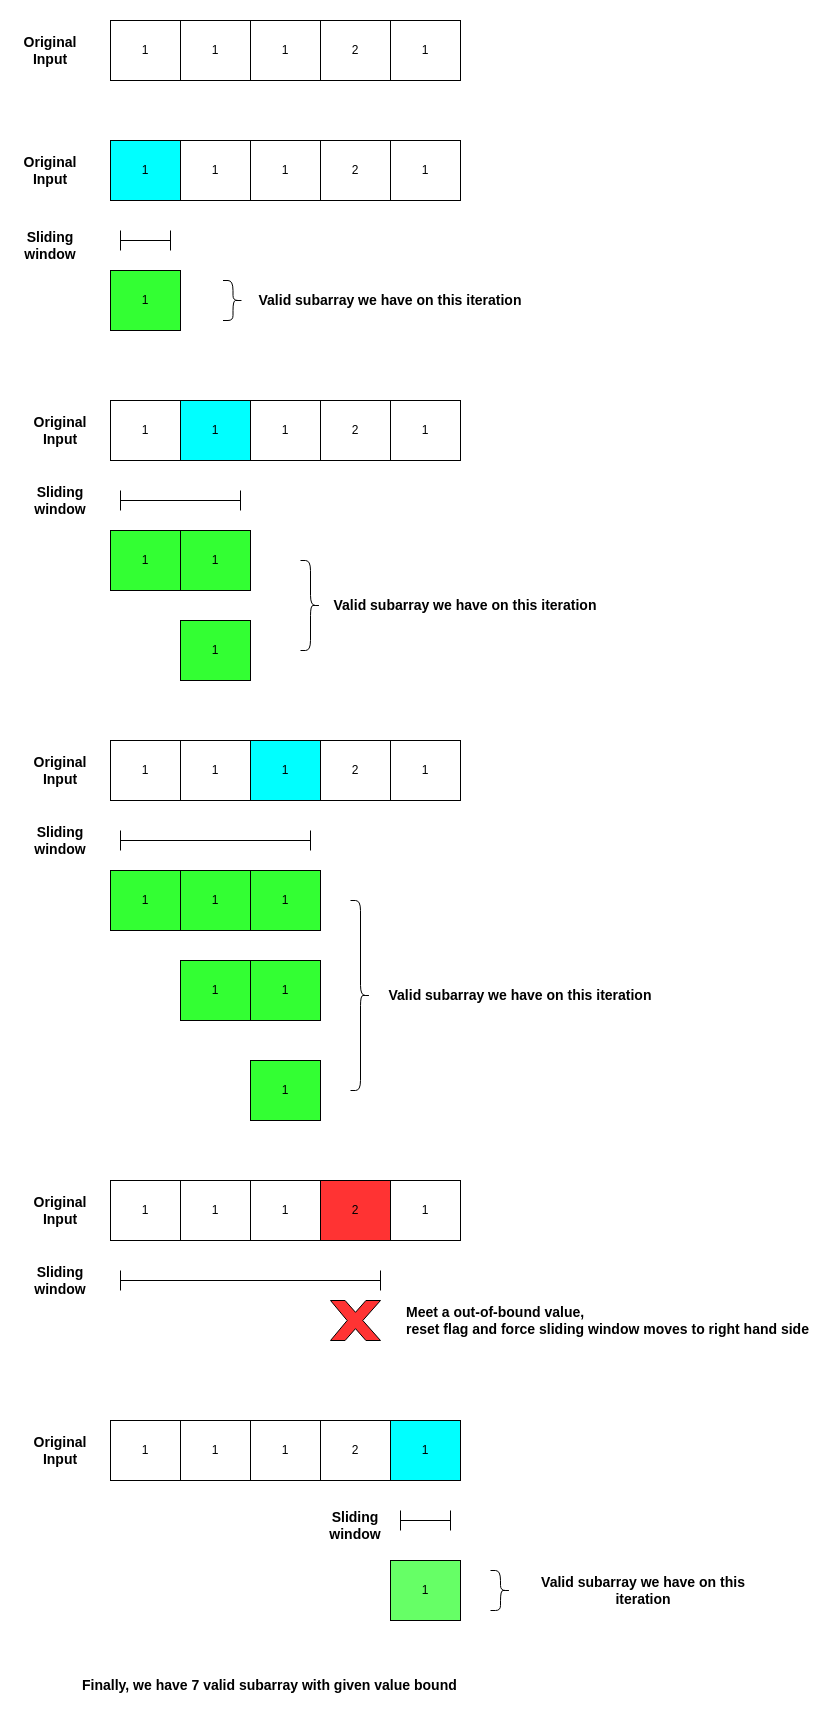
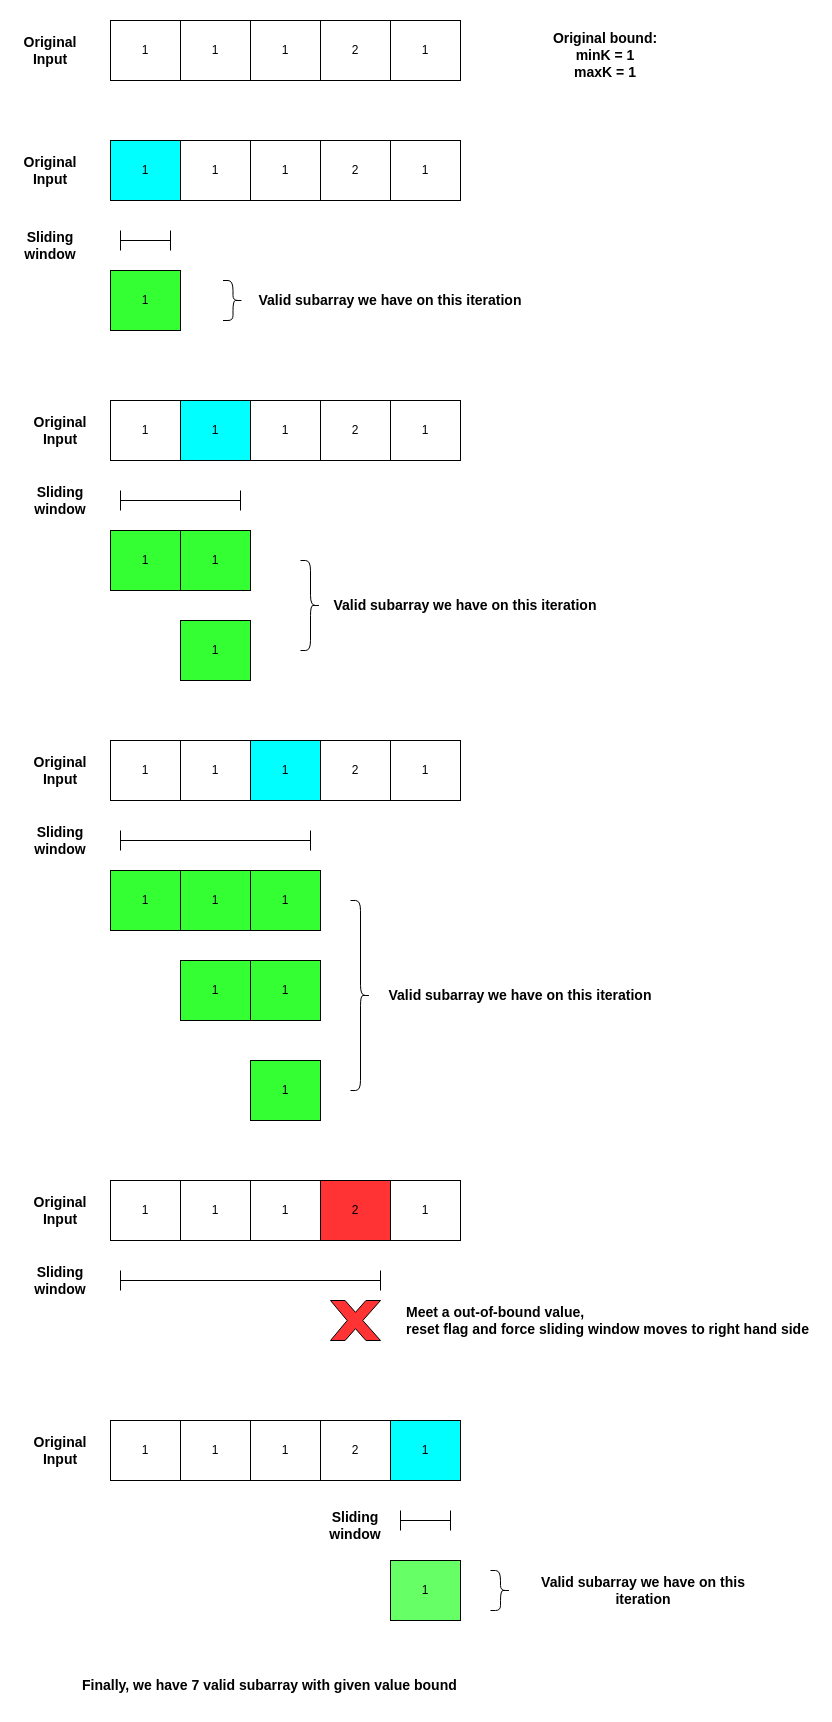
  <mxCell id="0" />
  <mxCell id="1" parent="0" />
  <mxCell id="2" value="1" style="rounded=0;whiteSpace=wrap;html=1;" vertex="1" parent="1"><mxGeometry x="110" y="20" width="70" height="60" as="geometry" /></mxCell>
  <mxCell id="3" value="1" style="rounded=0;whiteSpace=wrap;html=1;" vertex="1" parent="1"><mxGeometry x="180" y="20" width="70" height="60" as="geometry" /></mxCell>
  <mxCell id="4" value="1" style="rounded=0;whiteSpace=wrap;html=1;" vertex="1" parent="1"><mxGeometry x="250" y="20" width="70" height="60" as="geometry" /></mxCell>
  <mxCell id="5" value="2" style="rounded=0;whiteSpace=wrap;html=1;" vertex="1" parent="1"><mxGeometry x="320" y="20" width="70" height="60" as="geometry" /></mxCell>
  <mxCell id="6" value="1" style="rounded=0;whiteSpace=wrap;html=1;" vertex="1" parent="1"><mxGeometry x="390" y="20" width="70" height="60" as="geometry" /></mxCell>
  <mxCell id="7" value="1" style="rounded=0;whiteSpace=wrap;html=1;fillColor=#00FFFF;" vertex="1" parent="1"><mxGeometry x="110" y="140" width="70" height="60" as="geometry" /></mxCell>
  <mxCell id="8" value="1" style="rounded=0;whiteSpace=wrap;html=1;" vertex="1" parent="1"><mxGeometry x="180" y="140" width="70" height="60" as="geometry" /></mxCell>
  <mxCell id="9" value="1" style="rounded=0;whiteSpace=wrap;html=1;" vertex="1" parent="1"><mxGeometry x="250" y="140" width="70" height="60" as="geometry" /></mxCell>
  <mxCell id="10" value="2" style="rounded=0;whiteSpace=wrap;html=1;" vertex="1" parent="1"><mxGeometry x="320" y="140" width="70" height="60" as="geometry" /></mxCell>
  <mxCell id="11" value="1" style="rounded=0;whiteSpace=wrap;html=1;" vertex="1" parent="1"><mxGeometry x="390" y="140" width="70" height="60" as="geometry" /></mxCell>
  <mxCell id="12" value="" style="shape=crossbar;whiteSpace=wrap;html=1;rounded=1;" vertex="1" parent="1"><mxGeometry x="120" y="230" width="50" height="20" as="geometry" /></mxCell>
  <mxCell id="13" value="1" style="rounded=0;whiteSpace=wrap;html=1;fillColor=#33FF33;" vertex="1" parent="1"><mxGeometry x="110" y="270" width="70" height="60" as="geometry" /></mxCell>
  <mxCell id="14" value="1" style="rounded=0;whiteSpace=wrap;html=1;" vertex="1" parent="1"><mxGeometry x="110" y="400" width="70" height="60" as="geometry" /></mxCell>
  <mxCell id="15" value="1" style="rounded=0;whiteSpace=wrap;html=1;fillColor=#00FFFF;" vertex="1" parent="1"><mxGeometry x="180" y="400" width="70" height="60" as="geometry" /></mxCell>
  <mxCell id="16" value="1" style="rounded=0;whiteSpace=wrap;html=1;" vertex="1" parent="1"><mxGeometry x="250" y="400" width="70" height="60" as="geometry" /></mxCell>
  <mxCell id="17" value="2" style="rounded=0;whiteSpace=wrap;html=1;" vertex="1" parent="1"><mxGeometry x="320" y="400" width="70" height="60" as="geometry" /></mxCell>
  <mxCell id="18" value="1" style="rounded=0;whiteSpace=wrap;html=1;" vertex="1" parent="1"><mxGeometry x="390" y="400" width="70" height="60" as="geometry" /></mxCell>
  <mxCell id="19" value="" style="shape=crossbar;whiteSpace=wrap;html=1;rounded=1;" vertex="1" parent="1"><mxGeometry x="120" y="490" width="120" height="20" as="geometry" /></mxCell>
  <mxCell id="20" value="1" style="rounded=0;whiteSpace=wrap;html=1;fillColor=#33FF33;" vertex="1" parent="1"><mxGeometry x="110" y="530" width="70" height="60" as="geometry" /></mxCell>
  <mxCell id="21" value="1" style="rounded=0;whiteSpace=wrap;html=1;fillColor=#33FF33;" vertex="1" parent="1"><mxGeometry x="180" y="530" width="70" height="60" as="geometry" /></mxCell>
  <mxCell id="22" value="1" style="rounded=0;whiteSpace=wrap;html=1;fillColor=#33FF33;" vertex="1" parent="1"><mxGeometry x="180" y="620" width="70" height="60" as="geometry" /></mxCell>
  <mxCell id="23" value="1" style="rounded=0;whiteSpace=wrap;html=1;" vertex="1" parent="1"><mxGeometry x="110" y="740" width="70" height="60" as="geometry" /></mxCell>
  <mxCell id="24" value="1" style="rounded=0;whiteSpace=wrap;html=1;" vertex="1" parent="1"><mxGeometry x="180" y="740" width="70" height="60" as="geometry" /></mxCell>
  <mxCell id="25" value="1" style="rounded=0;whiteSpace=wrap;html=1;fillColor=#00FFFF;" vertex="1" parent="1"><mxGeometry x="250" y="740" width="70" height="60" as="geometry" /></mxCell>
  <mxCell id="26" value="2" style="rounded=0;whiteSpace=wrap;html=1;" vertex="1" parent="1"><mxGeometry x="320" y="740" width="70" height="60" as="geometry" /></mxCell>
  <mxCell id="27" value="1" style="rounded=0;whiteSpace=wrap;html=1;" vertex="1" parent="1"><mxGeometry x="390" y="740" width="70" height="60" as="geometry" /></mxCell>
  <mxCell id="28" value="" style="shape=crossbar;whiteSpace=wrap;html=1;rounded=1;" vertex="1" parent="1"><mxGeometry x="120" y="830" width="190" height="20" as="geometry" /></mxCell>
  <mxCell id="29" value="1" style="rounded=0;whiteSpace=wrap;html=1;fillColor=#33FF33;" vertex="1" parent="1"><mxGeometry x="110" y="870" width="70" height="60" as="geometry" /></mxCell>
  <mxCell id="30" value="1" style="rounded=0;whiteSpace=wrap;html=1;fillColor=#33FF33;" vertex="1" parent="1"><mxGeometry x="180" y="870" width="70" height="60" as="geometry" /></mxCell>
  <mxCell id="31" value="1" style="rounded=0;whiteSpace=wrap;html=1;fillColor=#33FF33;" vertex="1" parent="1"><mxGeometry x="180" y="960" width="70" height="60" as="geometry" /></mxCell>
  <mxCell id="32" value="1" style="rounded=0;whiteSpace=wrap;html=1;fillColor=#33FF33;" vertex="1" parent="1"><mxGeometry x="250" y="870" width="70" height="60" as="geometry" /></mxCell>
  <mxCell id="33" value="1" style="rounded=0;whiteSpace=wrap;html=1;fillColor=#33FF33;" vertex="1" parent="1"><mxGeometry x="250" y="960" width="70" height="60" as="geometry" /></mxCell>
  <mxCell id="34" value="1" style="rounded=0;whiteSpace=wrap;html=1;fillColor=#33FF33;" vertex="1" parent="1"><mxGeometry x="250" y="1060" width="70" height="60" as="geometry" /></mxCell>
  <mxCell id="35" value="1" style="rounded=0;whiteSpace=wrap;html=1;" vertex="1" parent="1"><mxGeometry x="110" y="1180" width="70" height="60" as="geometry" /></mxCell>
  <mxCell id="36" value="1" style="rounded=0;whiteSpace=wrap;html=1;" vertex="1" parent="1"><mxGeometry x="180" y="1180" width="70" height="60" as="geometry" /></mxCell>
  <mxCell id="37" value="1" style="rounded=0;whiteSpace=wrap;html=1;" vertex="1" parent="1"><mxGeometry x="250" y="1180" width="70" height="60" as="geometry" /></mxCell>
  <mxCell id="38" value="2" style="rounded=0;whiteSpace=wrap;html=1;fillColor=#FF3333;" vertex="1" parent="1"><mxGeometry x="320" y="1180" width="70" height="60" as="geometry" /></mxCell>
  <mxCell id="39" value="1" style="rounded=0;whiteSpace=wrap;html=1;" vertex="1" parent="1"><mxGeometry x="390" y="1180" width="70" height="60" as="geometry" /></mxCell>
  <mxCell id="40" value="" style="shape=crossbar;whiteSpace=wrap;html=1;rounded=1;" vertex="1" parent="1"><mxGeometry x="120" y="1270" width="260" height="20" as="geometry" /></mxCell>
  <mxCell id="41" value="" style="verticalLabelPosition=bottom;verticalAlign=top;html=1;shape=mxgraph.basic.x;fillColor=#FF3333;" vertex="1" parent="1"><mxGeometry x="330" y="1300" width="50" height="40" as="geometry" /></mxCell>
  <mxCell id="42" value="1" style="rounded=0;whiteSpace=wrap;html=1;" vertex="1" parent="1"><mxGeometry x="110" y="1420" width="70" height="60" as="geometry" /></mxCell>
  <mxCell id="43" value="1" style="rounded=0;whiteSpace=wrap;html=1;" vertex="1" parent="1"><mxGeometry x="180" y="1420" width="70" height="60" as="geometry" /></mxCell>
  <mxCell id="44" value="1" style="rounded=0;whiteSpace=wrap;html=1;" vertex="1" parent="1"><mxGeometry x="250" y="1420" width="70" height="60" as="geometry" /></mxCell>
  <mxCell id="45" value="2" style="rounded=0;whiteSpace=wrap;html=1;fillColor=#FFFFFF;" vertex="1" parent="1"><mxGeometry x="320" y="1420" width="70" height="60" as="geometry" /></mxCell>
  <mxCell id="46" value="1" style="rounded=0;whiteSpace=wrap;html=1;fillColor=#00FFFF;" vertex="1" parent="1"><mxGeometry x="390" y="1420" width="70" height="60" as="geometry" /></mxCell>
  <mxCell id="47" value="" style="shape=crossbar;whiteSpace=wrap;html=1;rounded=1;" vertex="1" parent="1"><mxGeometry x="400" y="1510" width="50" height="20" as="geometry" /></mxCell>
  <mxCell id="48" value="1" style="rounded=0;whiteSpace=wrap;html=1;fillColor=#66FF66;" vertex="1" parent="1"><mxGeometry x="390" y="1560" width="70" height="60" as="geometry" /></mxCell>
  <mxCell id="49" value="&lt;font style=&quot;font-size: 14px;&quot;&gt;&lt;b&gt;Original Input&lt;/b&gt;&lt;/font&gt;" style="text;html=1;strokeColor=none;fillColor=none;align=center;verticalAlign=middle;whiteSpace=wrap;rounded=0;" vertex="1" parent="1"><mxGeometry x="20" y="35" width="60" height="30" as="geometry" /></mxCell>
  <mxCell id="50" value="&lt;b&gt;&lt;font style=&quot;font-size: 14px;&quot;&gt;Original Input&lt;/font&gt;&lt;/b&gt;" style="text;html=1;strokeColor=none;fillColor=none;align=center;verticalAlign=middle;whiteSpace=wrap;rounded=0;" vertex="1" parent="1"><mxGeometry x="20" y="155" width="60" height="30" as="geometry" /></mxCell>
  <mxCell id="51" value="&lt;b&gt;&lt;font style=&quot;font-size: 14px;&quot;&gt;Original Input&lt;/font&gt;&lt;/b&gt;" style="text;html=1;strokeColor=none;fillColor=none;align=center;verticalAlign=middle;whiteSpace=wrap;rounded=0;" vertex="1" parent="1"><mxGeometry x="30" y="415" width="60" height="30" as="geometry" /></mxCell>
  <mxCell id="52" value="&lt;b&gt;&lt;font style=&quot;font-size: 14px;&quot;&gt;Original Input&lt;/font&gt;&lt;/b&gt;" style="text;html=1;strokeColor=none;fillColor=none;align=center;verticalAlign=middle;whiteSpace=wrap;rounded=0;" vertex="1" parent="1"><mxGeometry x="30" y="755" width="60" height="30" as="geometry" /></mxCell>
  <mxCell id="53" value="&lt;b&gt;&lt;font style=&quot;font-size: 14px;&quot;&gt;Original Input&lt;/font&gt;&lt;/b&gt;" style="text;html=1;strokeColor=none;fillColor=none;align=center;verticalAlign=middle;whiteSpace=wrap;rounded=0;" vertex="1" parent="1"><mxGeometry x="30" y="1195" width="60" height="30" as="geometry" /></mxCell>
  <mxCell id="54" value="&lt;b&gt;&lt;font style=&quot;font-size: 14px;&quot;&gt;Original Input&lt;/font&gt;&lt;/b&gt;" style="text;html=1;strokeColor=none;fillColor=none;align=center;verticalAlign=middle;whiteSpace=wrap;rounded=0;" vertex="1" parent="1"><mxGeometry x="30" y="1435" width="60" height="30" as="geometry" /></mxCell>
  <mxCell id="55" value="&lt;font style=&quot;font-size: 14px;&quot;&gt;&lt;b&gt;Sliding window&lt;/b&gt;&lt;/font&gt;" style="text;html=1;strokeColor=none;fillColor=none;align=center;verticalAlign=middle;whiteSpace=wrap;rounded=0;" vertex="1" parent="1"><mxGeometry x="20" y="230" width="60" height="30" as="geometry" /></mxCell>
  <mxCell id="56" value="&lt;b&gt;&lt;font style=&quot;font-size: 14px;&quot;&gt;Sliding window&lt;/font&gt;&lt;/b&gt;" style="text;html=1;strokeColor=none;fillColor=none;align=center;verticalAlign=middle;whiteSpace=wrap;rounded=0;" vertex="1" parent="1"><mxGeometry x="30" y="485" width="60" height="30" as="geometry" /></mxCell>
  <mxCell id="57" value="&lt;b&gt;&lt;font style=&quot;font-size: 14px;&quot;&gt;Sliding window&lt;/font&gt;&lt;/b&gt;" style="text;html=1;strokeColor=none;fillColor=none;align=center;verticalAlign=middle;whiteSpace=wrap;rounded=0;" vertex="1" parent="1"><mxGeometry x="30" y="825" width="60" height="30" as="geometry" /></mxCell>
  <mxCell id="58" value="&lt;b&gt;&lt;font style=&quot;font-size: 14px;&quot;&gt;Sliding window&lt;/font&gt;&lt;/b&gt;" style="text;html=1;strokeColor=none;fillColor=none;align=center;verticalAlign=middle;whiteSpace=wrap;rounded=0;" vertex="1" parent="1"><mxGeometry x="30" y="1265" width="60" height="30" as="geometry" /></mxCell>
  <mxCell id="59" value="&lt;b&gt;&lt;font style=&quot;font-size: 14px;&quot;&gt;Sliding window&lt;/font&gt;&lt;/b&gt;" style="text;html=1;strokeColor=none;fillColor=none;align=center;verticalAlign=middle;whiteSpace=wrap;rounded=0;" vertex="1" parent="1"><mxGeometry x="325" y="1510" width="60" height="30" as="geometry" /></mxCell>
  <mxCell id="60" value="&lt;b&gt;&lt;font style=&quot;font-size: 14px;&quot;&gt;Meet a out-of-bound value, &lt;br&gt;reset flag and force sliding window moves to right hand side&lt;/font&gt;&lt;/b&gt;" style="text;html=1;strokeColor=none;fillColor=none;align=left;verticalAlign=middle;whiteSpace=wrap;rounded=0;" vertex="1" parent="1"><mxGeometry x="404" y="1305" width="406" height="30" as="geometry" /></mxCell>
  <mxCell id="61" value="&lt;b&gt;&lt;font style=&quot;font-size: 14px;&quot;&gt;Finally, we have 7 valid subarray with given value bound&lt;/font&gt;&lt;/b&gt;" style="text;html=1;strokeColor=none;fillColor=none;align=left;verticalAlign=middle;whiteSpace=wrap;rounded=0;" vertex="1" parent="1"><mxGeometry x="80" y="1670" width="410" height="30" as="geometry" /></mxCell>
+ <mxCell id="62" value="&lt;font style=&quot;font-size: 14px;&quot;&gt;&lt;b&gt;Original bound:&lt;br&gt;minK = 1&lt;br&gt;maxK = 1&lt;/b&gt;&lt;/font&gt;" style="text;html=1;strokeColor=none;fillColor=none;align=center;verticalAlign=middle;whiteSpace=wrap;rounded=0;" vertex="1" parent="1"><mxGeometry x="470" y="40" width="270" height="30" as="geometry" /></mxCell>
  <mxCell id="63" value="" style="shape=curlyBracket;whiteSpace=wrap;html=1;rounded=1;flipH=1;fillColor=#66FF66;size=0.5;" vertex="1" parent="1"><mxGeometry x="222.5" y="280" width="20" height="40" as="geometry" /></mxCell>
  <mxCell id="64" value="&lt;font style=&quot;font-size: 14px;&quot;&gt;&lt;b&gt;Valid subarray we have on this iteration&lt;/b&gt;&lt;/font&gt;" style="text;html=1;strokeColor=none;fillColor=none;align=center;verticalAlign=middle;whiteSpace=wrap;rounded=0;" vertex="1" parent="1"><mxGeometry x="250" y="285" width="280" height="30" as="geometry" /></mxCell>
  <mxCell id="65" value="" style="shape=curlyBracket;whiteSpace=wrap;html=1;rounded=1;flipH=1;fillColor=#66FF66;size=0.5;" vertex="1" parent="1"><mxGeometry x="300" y="560" width="20" height="90" as="geometry" /></mxCell>
  <mxCell id="66" value="" style="shape=curlyBracket;whiteSpace=wrap;html=1;rounded=1;flipH=1;fillColor=#66FF66;size=0.5;" vertex="1" parent="1"><mxGeometry x="350" y="900" width="20" height="190" as="geometry" /></mxCell>
  <mxCell id="67" value="" style="shape=curlyBracket;whiteSpace=wrap;html=1;rounded=1;flipH=1;fillColor=#66FF66;size=0.5;" vertex="1" parent="1"><mxGeometry x="490" y="1570" width="20" height="40" as="geometry" /></mxCell>
  <mxCell id="68" value="&lt;b&gt;&lt;font style=&quot;font-size: 14px;&quot;&gt;Valid subarray we have on this iteration&lt;/font&gt;&lt;/b&gt;" style="text;html=1;strokeColor=none;fillColor=none;align=center;verticalAlign=middle;whiteSpace=wrap;rounded=0;" vertex="1" parent="1"><mxGeometry x="517.5" y="1575" width="250" height="30" as="geometry" /></mxCell>
  <mxCell id="69" value="&lt;font style=&quot;font-size: 14px;&quot;&gt;&lt;b&gt;Valid subarray we have on this iteration&lt;/b&gt;&lt;/font&gt;" style="text;html=1;strokeColor=none;fillColor=none;align=center;verticalAlign=middle;whiteSpace=wrap;rounded=0;" vertex="1" parent="1"><mxGeometry x="325" y="590" width="280" height="30" as="geometry" /></mxCell>
  <mxCell id="70" value="&lt;font style=&quot;font-size: 14px;&quot;&gt;&lt;b&gt;Valid subarray we have on this iteration&lt;/b&gt;&lt;/font&gt;" style="text;html=1;strokeColor=none;fillColor=none;align=center;verticalAlign=middle;whiteSpace=wrap;rounded=0;" vertex="1" parent="1"><mxGeometry x="380" y="980" width="280" height="30" as="geometry" /></mxCell>
